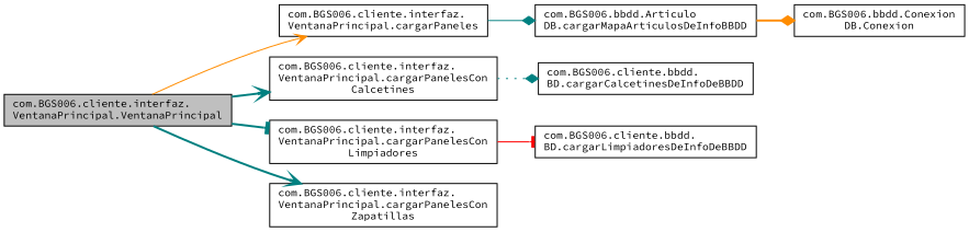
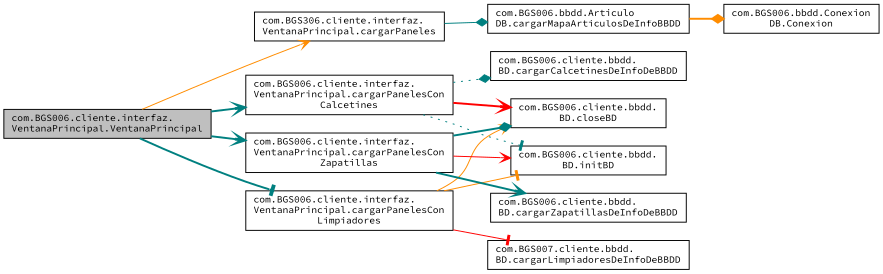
  digraph {
    fontname="Source Code Pro"
    rankdir=LR
    node [color=black fillcolor=white fontname="Source Code Pro" fontsize=10 shape=record style=filled]
    edge [arrowhead=vee color=teal fontname="Source Code Pro" fontsize=10 labelfontname=Helvetica labelfontsize=10 style=bold]
    n1 [fillcolor=grey75 fontcolor=black height=0.2 label="com.BGS006.cliente.interfaz.\lVentanaPrincipal.VentanaPrincipal" width=0.4]
-   n2 [height=0.2 label="com.BGS006.cliente.interfaz.\lVentanaPrincipal.cargarPaneles" width=0.4]
+   n2 [height=0.2 label="com.BGS306.cliente.interfaz.\lVentanaPrincipal.cargarPaneles" width=0.4]
    n3 [height=0.2 label="com.BGS006.cliente.interfaz.\lVentanaPrincipal.cargarPanelesCon\lCalcetines" width=0.4]
    n4 [height=0.2 label="com.BGS006.cliente.interfaz.\lVentanaPrincipal.cargarPanelesCon\lLimpiadores" width=0.4]
    n5 [height=0.2 label="com.BGS006.cliente.interfaz.\lVentanaPrincipal.cargarPanelesCon\lZapatillas" width=0.4]
    n6 [height=0.2 label="com.BGS006.bbdd.Articulo\lDB.cargarMapaArticulosDeInfoBBDD" width=0.4]
    n7 [height=0.2 label="com.BGS006.cliente.bbdd.\lBD.cargarCalcetinesDeInfoDeBBDD" width=0.4]
-   n10 [height=0.2 label="com.BGS006.cliente.bbdd.\lBD.cargarLimpiadoresDeInfoDeBBDD" width=0.4]
+   n8 [height=0.2 label="com.BGS006.cliente.bbdd.\lBD.closeBD" width=0.4]
+   n9 [height=0.2 label="com.BGS006.cliente.bbdd.\lBD.initBD" width=0.4]
+   n10 [height=0.2 label="com.BGS007.cliente.bbdd.\lBD.cargarLimpiadoresDeInfoDeBBDD" width=0.4]
+   n11 [height=0.2 label="com.BGS006.cliente.bbdd.\lBD.cargarZapatillasDeInfoDeBBDD" width=0.4]
    n12 [height=0.2 label="com.BGS006.bbdd.Conexion\lDB.Conexion" width=0.4]
    n1 -> n2 [color=darkorange style=solid]
    n1 -> n3
    n1 -> n4 [arrowhead=tee]
    n1 -> n5
    n2 -> n6 [arrowhead=diamond style=solid]
    n3 -> n7 [arrowhead=diamond style=dotted]
+   n3 -> n8 [color=red]
+   n3 -> n9 [arrowhead=tee style=dotted]
+   n4 -> n8 [color=darkorange style=solid]
+   n4 -> n9 [arrowhead=tee color=darkorange style=solid]
    n4 -> n10 [arrowhead=tee color=red style=solid]
+   n5 -> n8 [arrowhead=diamond]
+   n5 -> n9 [color=red style=solid]
+   n5 -> n11
    n6 -> n12 [arrowhead=diamond color=darkorange]
  }
